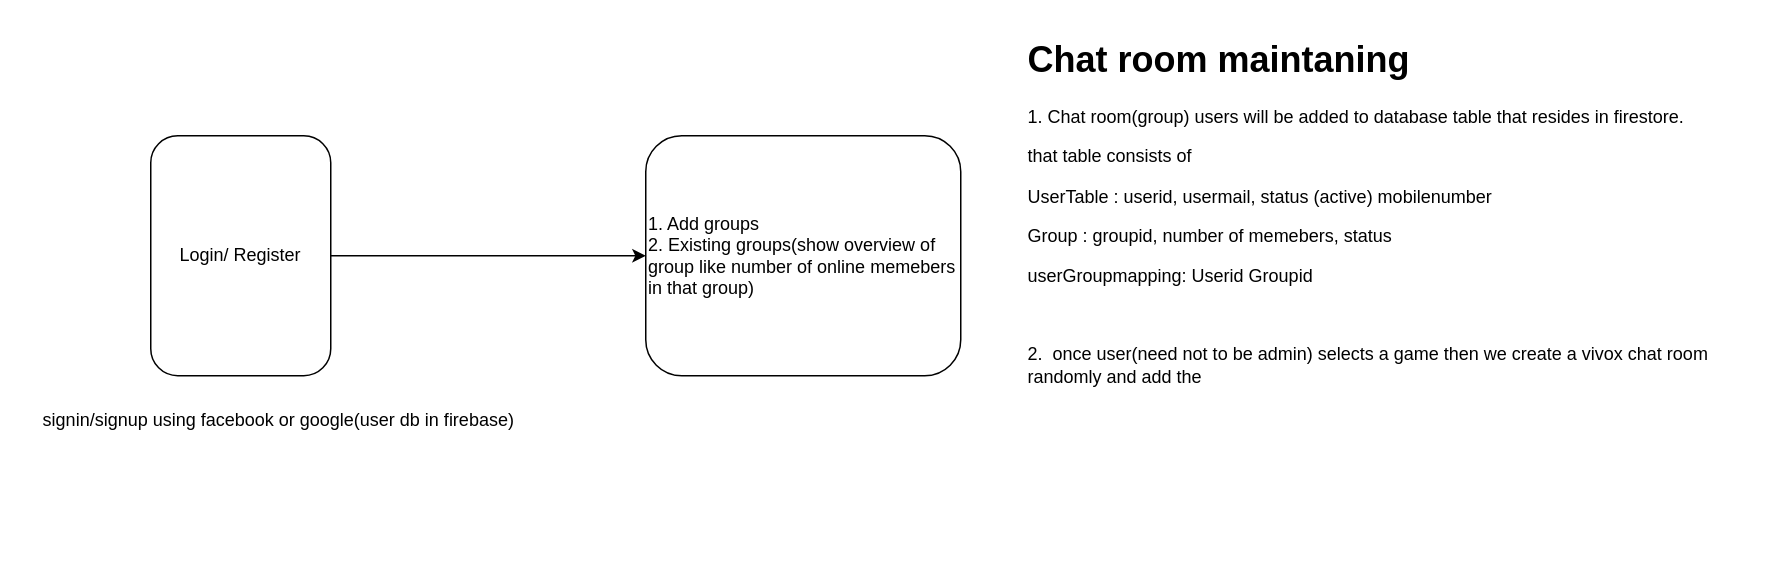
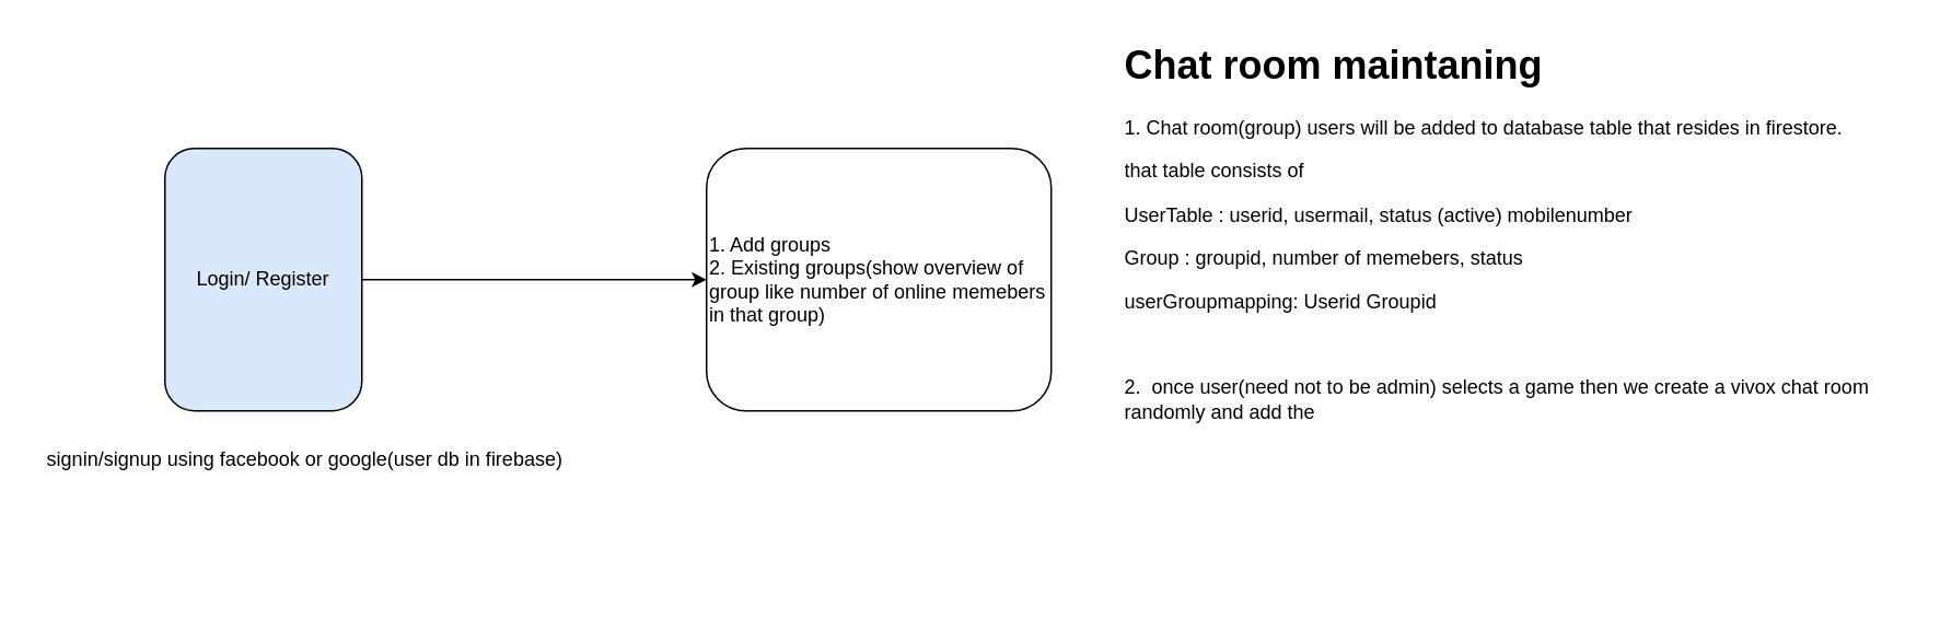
  <mxCell id="0" />
  <mxCell id="1" parent="0" />
  <mxCell id="2" style="edgeStyle=orthogonalEdgeStyle;rounded=0;orthogonalLoop=1;jettySize=auto;html=1;entryX=0;entryY=0.5;entryDx=0;entryDy=0;" edge="1" parent="1" source="3" target="4"><mxGeometry relative="1" as="geometry" /></mxCell>
- <mxCell id="3" value="Login/ Register" style="rounded=1;whiteSpace=wrap;html=1;" vertex="1" parent="1"><mxGeometry x="100" y="90" width="120" height="160" as="geometry" /></mxCell>
+ <mxCell id="3" value="Login/ Register" style="rounded=1;whiteSpace=wrap;html=1;fillColor=#dae8fc;" vertex="1" parent="1"><mxGeometry x="100" y="90" width="120" height="160" as="geometry" /></mxCell>
  <mxCell id="4" value="1. Add groups&lt;br&gt;2. Existing groups(show overview of group like number of online memebers in that group)&amp;nbsp;&lt;br&gt;" style="rounded=1;whiteSpace=wrap;html=1;align=left;" vertex="1" parent="1"><mxGeometry x="430" y="90" width="210" height="160" as="geometry" /></mxCell>
  <mxCell id="5" value="signin/signup using facebook or google(user db in firebase)" style="text;html=1;align=center;verticalAlign=middle;resizable=0;points=[];autosize=1;strokeColor=none;" vertex="1" parent="1"><mxGeometry x="20" y="270" width="330" height="20" as="geometry" /></mxCell>
  <mxCell id="6" value="&lt;h1&gt;Chat room maintaning&lt;/h1&gt;&lt;p&gt;1. Chat room(group) users will be added to database table that resides in firestore.&lt;/p&gt;&lt;p&gt;that table consists of&amp;nbsp;&lt;/p&gt;&lt;p&gt;UserTable : userid, usermail, status (active) mobilenumber&lt;/p&gt;&lt;p&gt;Group : groupid, number of memebers, status&lt;/p&gt;&lt;p&gt;userGroupmapping: Userid Groupid&amp;nbsp;&lt;/p&gt;&lt;p&gt;&amp;nbsp;&lt;/p&gt;&lt;p&gt;2.&amp;nbsp; once user(need not to be admin) selects a game then we create a vivox chat room randomly and add the&amp;nbsp;&lt;/p&gt;&lt;p&gt;&lt;br&gt;&lt;/p&gt;&lt;p&gt;&lt;br&gt;&lt;/p&gt;" style="text;html=1;strokeColor=none;fillColor=none;spacing=5;spacingTop=-20;whiteSpace=wrap;overflow=hidden;rounded=0;" vertex="1" parent="1"><mxGeometry x="680" y="20" width="480" height="350" as="geometry" /></mxCell>
